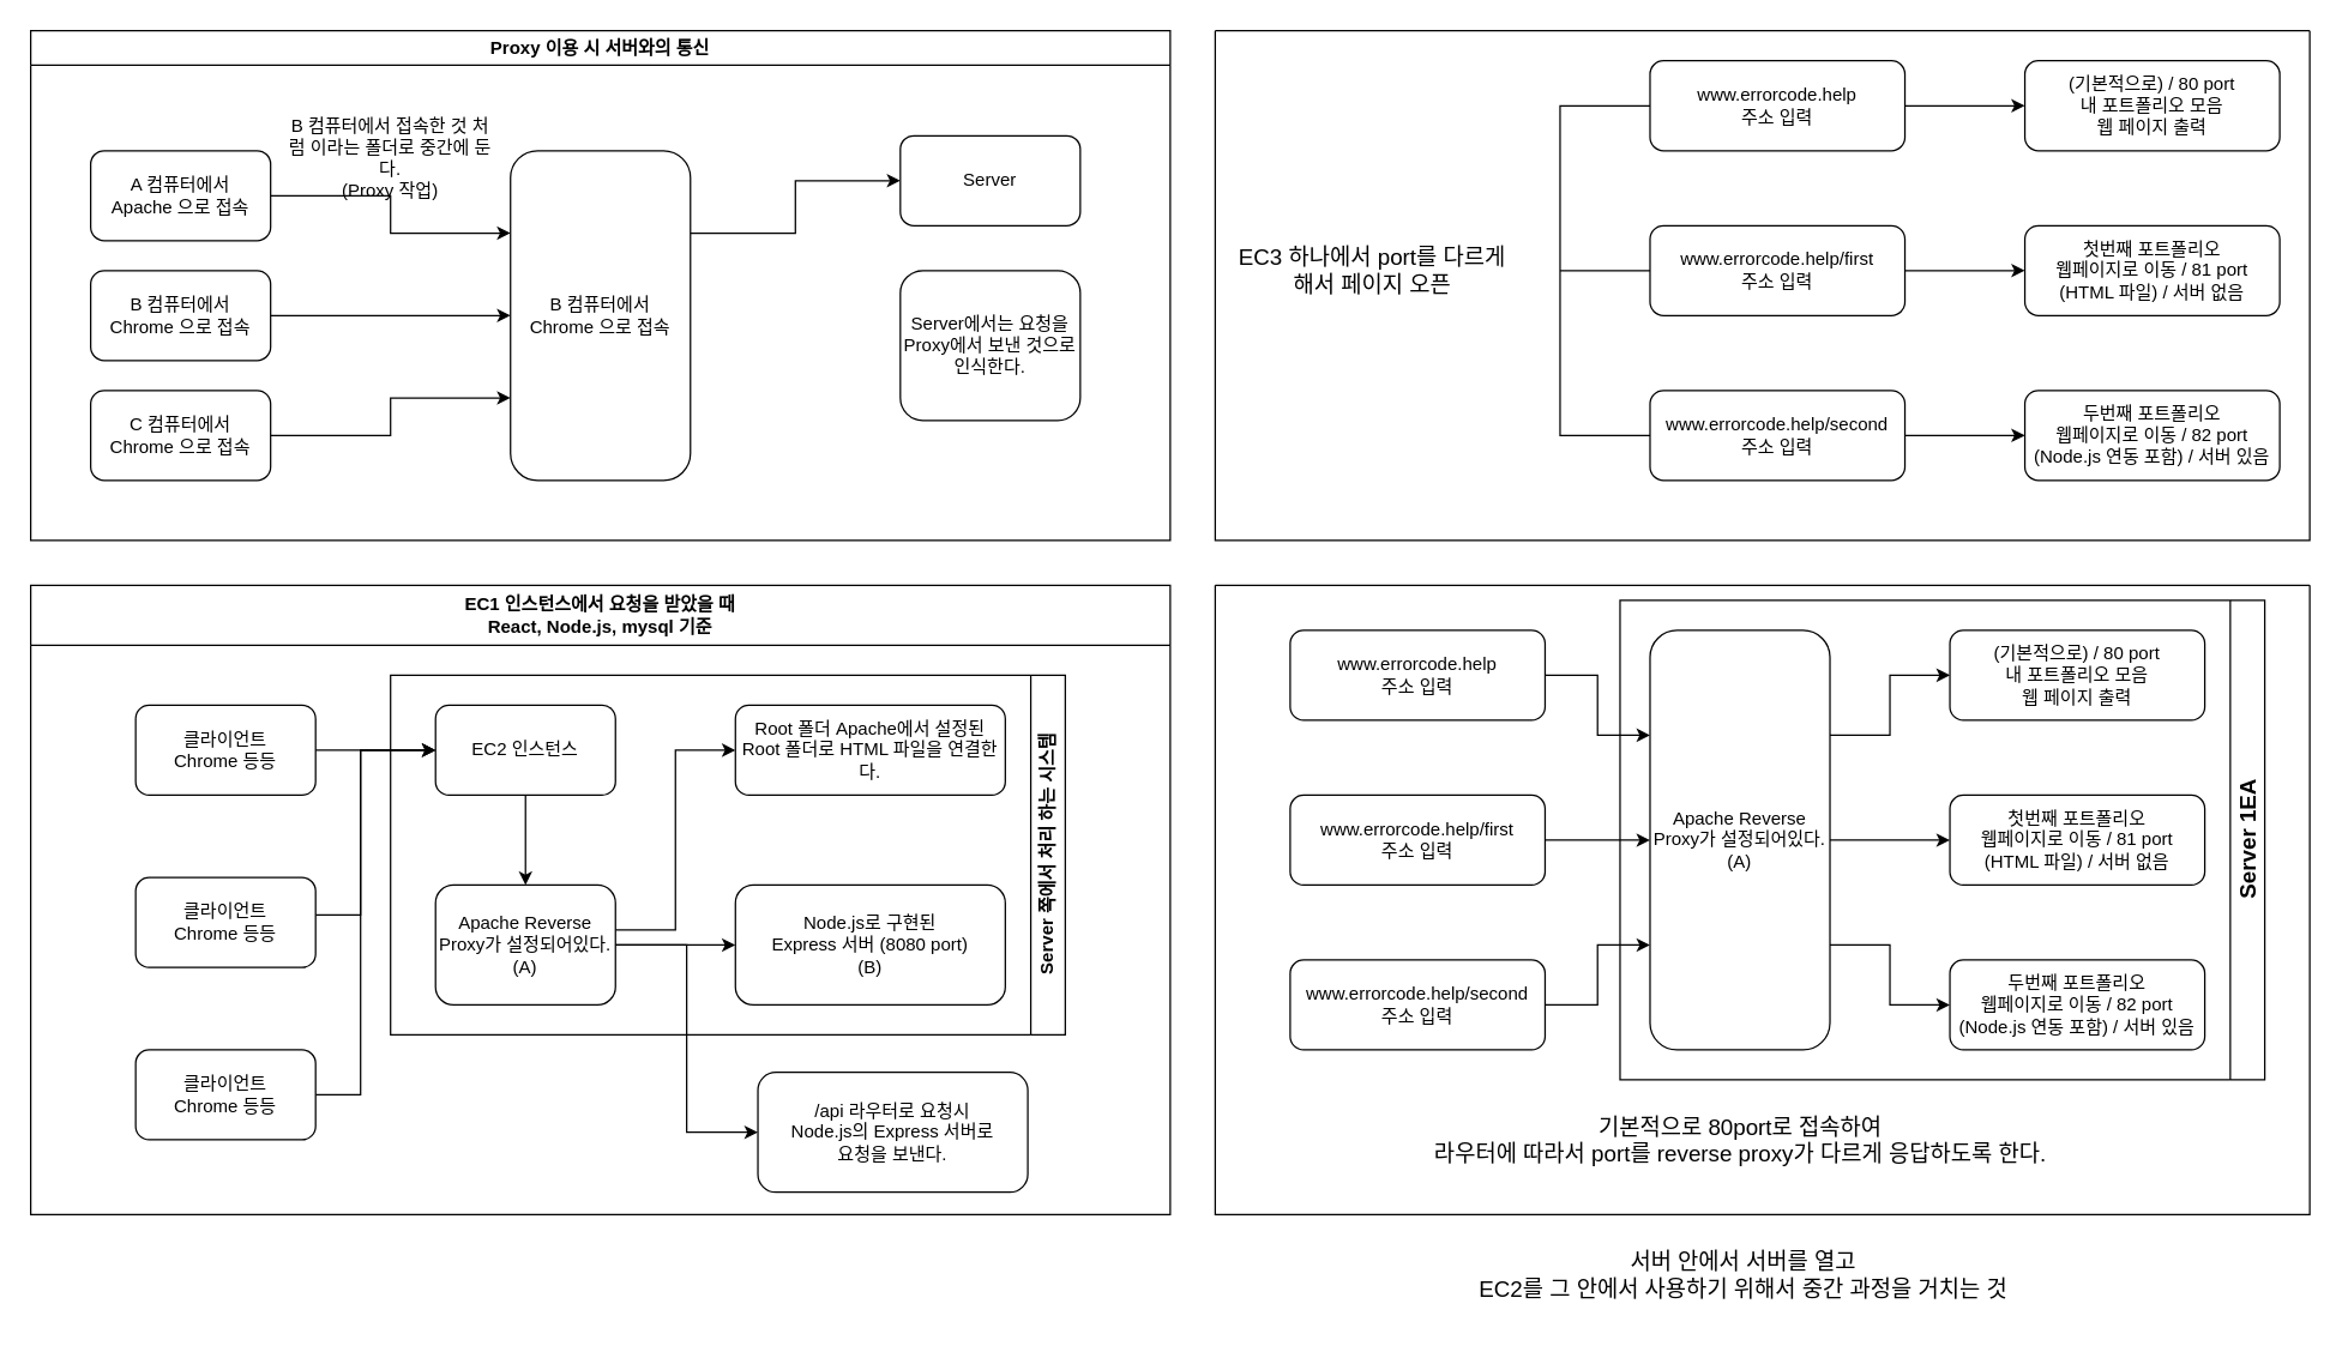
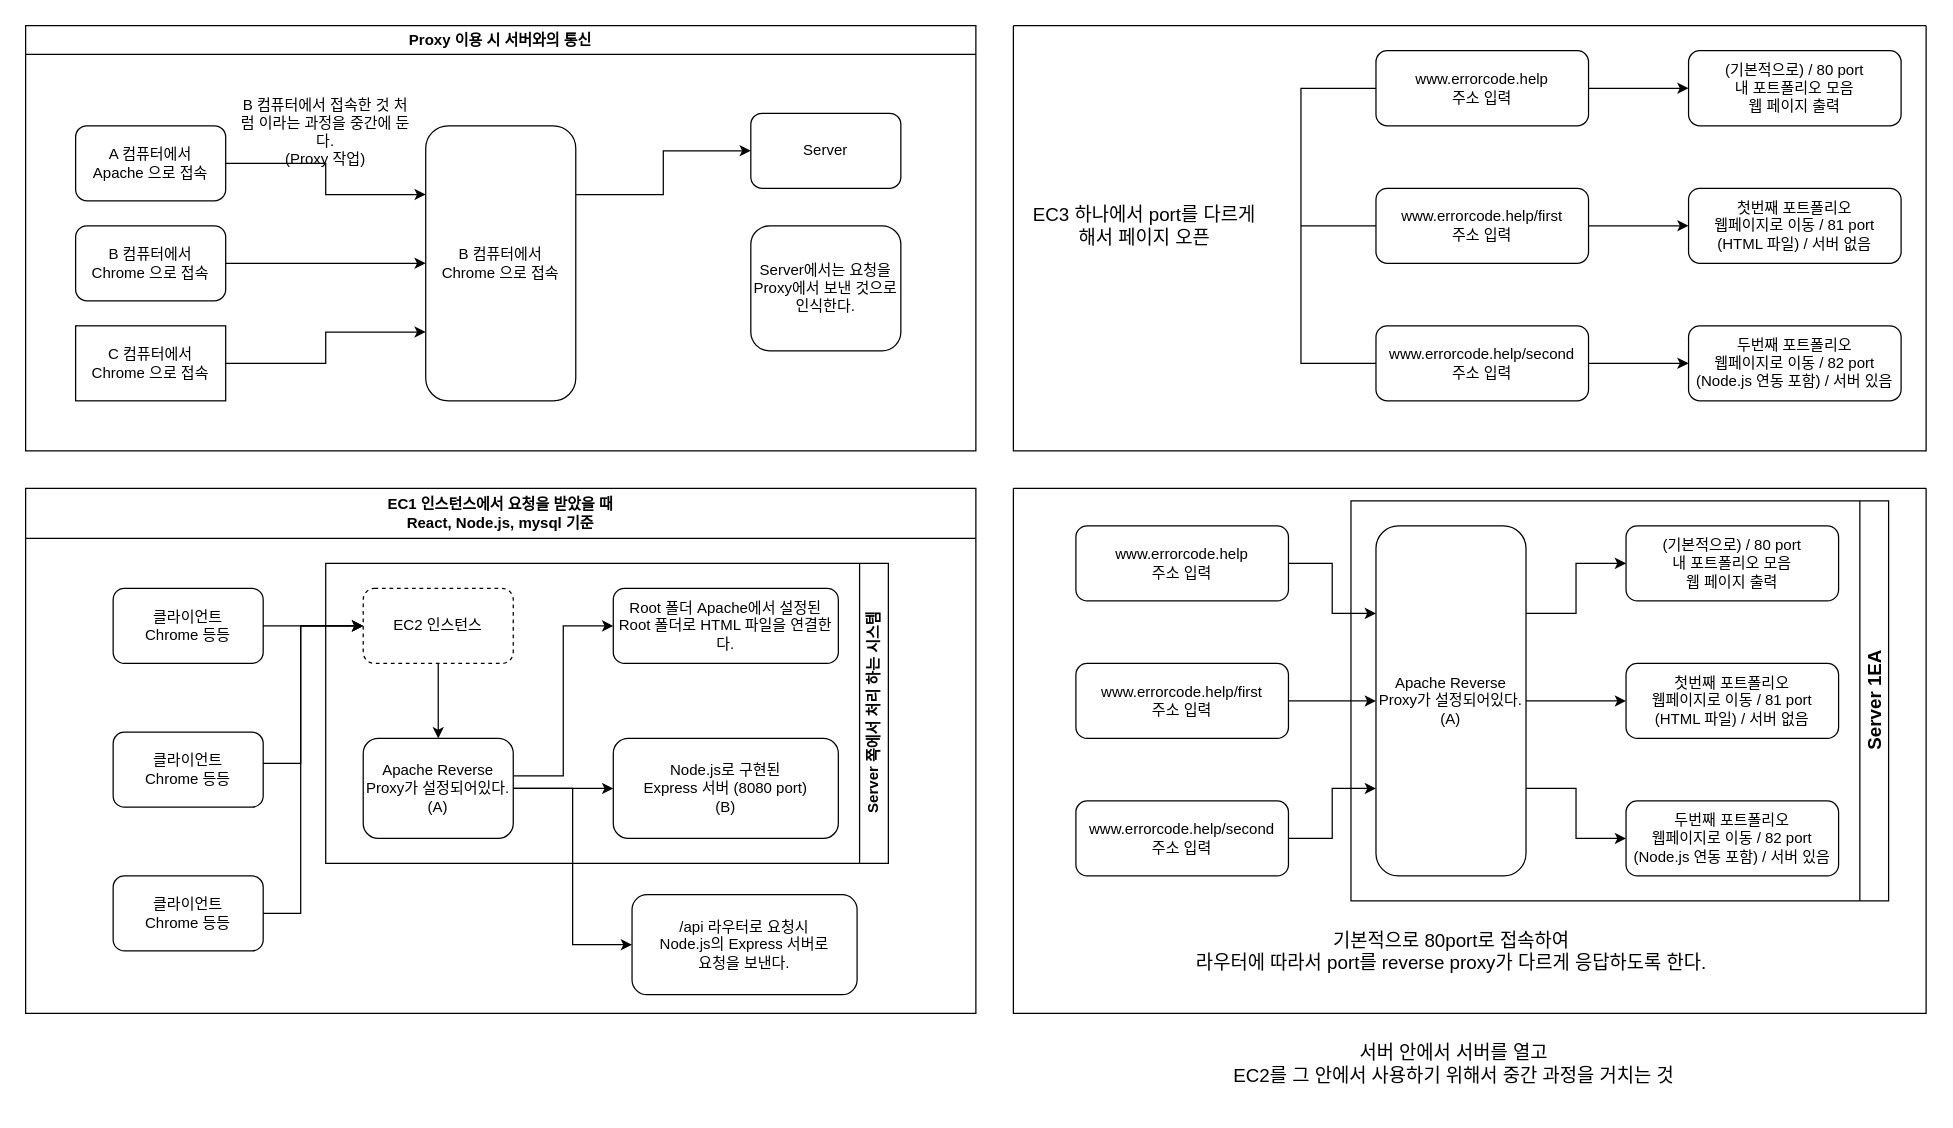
  <mxCell id="0" />
  <mxCell id="1" parent="0" />
  <mxCell id="2" value="Proxy 이용 시 서버와의 통신" style="swimlane;whiteSpace=wrap;html=1;" vertex="1" parent="1"><mxGeometry x="20" y="20" width="760" height="340" as="geometry" /></mxCell>
  <mxCell id="3" style="edgeStyle=orthogonalEdgeStyle;rounded=0;orthogonalLoop=1;jettySize=auto;html=1;exitX=1;exitY=0.5;exitDx=0;exitDy=0;entryX=0;entryY=0.25;entryDx=0;entryDy=0;" edge="1" parent="2" source="4" target="10"><mxGeometry relative="1" as="geometry" /></mxCell>
  <mxCell id="4" value="A 컴퓨터에서&lt;br&gt;Apache 으로 접속" style="rounded=1;whiteSpace=wrap;html=1;" vertex="1" parent="2"><mxGeometry x="40" y="80" width="120" height="60" as="geometry" /></mxCell>
  <mxCell id="5" value="" style="edgeStyle=orthogonalEdgeStyle;rounded=0;orthogonalLoop=1;jettySize=auto;html=1;" edge="1" parent="2" source="6" target="10"><mxGeometry relative="1" as="geometry" /></mxCell>
  <mxCell id="6" value="B 컴퓨터에서&lt;br&gt;Chrome 으로 접속" style="rounded=1;whiteSpace=wrap;html=1;" vertex="1" parent="2"><mxGeometry x="40" y="160" width="120" height="60" as="geometry" /></mxCell>
  <mxCell id="7" style="edgeStyle=orthogonalEdgeStyle;rounded=0;orthogonalLoop=1;jettySize=auto;html=1;exitX=1;exitY=0.5;exitDx=0;exitDy=0;entryX=0;entryY=0.75;entryDx=0;entryDy=0;" edge="1" parent="2" source="8" target="10"><mxGeometry relative="1" as="geometry" /></mxCell>
- <mxCell id="8" value="C 컴퓨터에서&lt;br&gt;Chrome 으로 접속" style="rounded=1;whiteSpace=wrap;html=1;" vertex="1" parent="2"><mxGeometry x="40" y="240" width="120" height="60" as="geometry" /></mxCell>
+ <mxCell id="8" value="C 컴퓨터에서&lt;br&gt;Chrome 으로 접속" style="whiteSpace=wrap;html=1;rounded=0;" vertex="1" parent="2"><mxGeometry x="40" y="240" width="120" height="60" as="geometry" /></mxCell>
  <mxCell id="9" style="edgeStyle=orthogonalEdgeStyle;rounded=0;orthogonalLoop=1;jettySize=auto;html=1;exitX=1;exitY=0.25;exitDx=0;exitDy=0;" edge="1" parent="2" source="10" target="11"><mxGeometry relative="1" as="geometry" /></mxCell>
  <mxCell id="10" value="B 컴퓨터에서&lt;br&gt;Chrome 으로 접속" style="rounded=1;whiteSpace=wrap;html=1;" vertex="1" parent="2"><mxGeometry x="320" y="80" width="120" height="220" as="geometry" /></mxCell>
  <mxCell id="11" value="Server" style="rounded=1;whiteSpace=wrap;html=1;" vertex="1" parent="2"><mxGeometry x="580" y="70" width="120" height="60" as="geometry" /></mxCell>
  <mxCell id="12" value="Server에서는 요청을 Proxy에서 보낸 것으로 인식한다." style="rounded=1;whiteSpace=wrap;html=1;" vertex="1" parent="2"><mxGeometry x="580" y="160" width="120" height="100" as="geometry" /></mxCell>
- <mxCell id="13" value="B 컴퓨터에서 접속한 것 처럼 이라는 폴더로 중간에 둔다.&lt;br&gt;(Proxy 작업)" style="text;html=1;strokeColor=none;fillColor=none;align=center;verticalAlign=middle;whiteSpace=wrap;rounded=0;" vertex="1" parent="2"><mxGeometry x="170" y="70" width="140" height="30" as="geometry" /></mxCell>
+ <mxCell id="13" value="B 컴퓨터에서 접속한 것 처럼 이라는 과정을 중간에 둔다.&lt;br&gt;(Proxy 작업)" style="text;html=1;strokeColor=none;fillColor=none;align=center;verticalAlign=middle;whiteSpace=wrap;rounded=0;" vertex="1" parent="2"><mxGeometry x="170" y="70" width="140" height="30" as="geometry" /></mxCell>
  <mxCell id="14" value="EC1 인스턴스에서 요청을 받았을 때&lt;br&gt;React, Node.js, mysql 기준" style="swimlane;whiteSpace=wrap;html=1;startSize=40;" vertex="1" parent="1"><mxGeometry x="20" y="390" width="760" height="420" as="geometry" /></mxCell>
  <mxCell id="15" value="클라이언트&lt;br&gt;Chrome 등등" style="rounded=1;whiteSpace=wrap;html=1;" vertex="1" parent="14"><mxGeometry x="70" y="80" width="120" height="60" as="geometry" /></mxCell>
  <mxCell id="16" value="" style="edgeStyle=orthogonalEdgeStyle;rounded=0;orthogonalLoop=1;jettySize=auto;html=1;endArrow=classic;endFill=1;" edge="1" parent="14" source="17" target="21"><mxGeometry relative="1" as="geometry" /></mxCell>
- <mxCell id="17" value="EC2 인스턴스" style="rounded=1;whiteSpace=wrap;html=1;" vertex="1" parent="14"><mxGeometry x="270" y="80" width="120" height="60" as="geometry" /></mxCell>
+ <mxCell id="17" value="EC2 인스턴스" style="rounded=1;whiteSpace=wrap;html=1;dashed=1;" vertex="1" parent="14"><mxGeometry x="270" y="80" width="120" height="60" as="geometry" /></mxCell>
  <mxCell id="18" value="" style="endArrow=classic;html=1;rounded=0;exitX=1;exitY=0.5;exitDx=0;exitDy=0;entryX=0;entryY=0.5;entryDx=0;entryDy=0;" edge="1" parent="14" source="15" target="17"><mxGeometry width="50" height="50" relative="1" as="geometry"><mxPoint x="450" y="210" as="sourcePoint" /><mxPoint x="500" y="160" as="targetPoint" /></mxGeometry></mxCell>
  <mxCell id="19" style="edgeStyle=orthogonalEdgeStyle;rounded=0;orthogonalLoop=1;jettySize=auto;html=1;entryX=0;entryY=0.5;entryDx=0;entryDy=0;endArrow=classic;endFill=1;" edge="1" parent="14" source="21" target="22"><mxGeometry relative="1" as="geometry"><Array as="points"><mxPoint x="430" y="230" /><mxPoint x="430" y="110" /></Array></mxGeometry></mxCell>
  <mxCell id="20" style="edgeStyle=orthogonalEdgeStyle;rounded=0;orthogonalLoop=1;jettySize=auto;html=1;entryX=0;entryY=0.5;entryDx=0;entryDy=0;endArrow=classic;endFill=1;" edge="1" parent="14" source="21" target="25"><mxGeometry relative="1" as="geometry" /></mxCell>
  <mxCell id="21" value="Apache Reverse Proxy가 설정되어있다.&lt;br&gt;(A)" style="rounded=1;whiteSpace=wrap;html=1;" vertex="1" parent="14"><mxGeometry x="270" y="200" width="120" height="80" as="geometry" /></mxCell>
  <mxCell id="22" value="Root 폴더 Apache에서 설정된 Root 폴더로 HTML 파일을 연결한다." style="rounded=1;whiteSpace=wrap;html=1;" vertex="1" parent="14"><mxGeometry x="470" y="80" width="180" height="60" as="geometry" /></mxCell>
  <mxCell id="23" value="Node.js로 구현된 &lt;br&gt;Express 서버 (8080 port)&lt;br&gt;(B)" style="rounded=1;whiteSpace=wrap;html=1;" vertex="1" parent="14"><mxGeometry x="470" y="200" width="180" height="80" as="geometry" /></mxCell>
  <mxCell id="24" style="edgeStyle=orthogonalEdgeStyle;rounded=0;orthogonalLoop=1;jettySize=auto;html=1;exitX=1;exitY=0.5;exitDx=0;exitDy=0;endArrow=classic;endFill=1;entryX=0;entryY=0.5;entryDx=0;entryDy=0;" edge="1" parent="14" source="21" target="23"><mxGeometry relative="1" as="geometry"><mxPoint x="480" y="220" as="targetPoint" /></mxGeometry></mxCell>
  <mxCell id="25" value="/api 라우터로 요청시&lt;br&gt;Node.js의 Express 서버로&lt;br&gt;요청을 보낸다." style="rounded=1;whiteSpace=wrap;html=1;" vertex="1" parent="14"><mxGeometry x="485" y="325" width="180" height="80" as="geometry" /></mxCell>
  <mxCell id="26" value="Server 쪽에서 처리 하는 시스템" style="swimlane;horizontal=0;whiteSpace=wrap;html=1;direction=west;" vertex="1" parent="14"><mxGeometry x="240" y="60" width="450" height="240" as="geometry" /></mxCell>
  <mxCell id="27" style="edgeStyle=orthogonalEdgeStyle;rounded=0;orthogonalLoop=1;jettySize=auto;html=1;entryX=0;entryY=0.5;entryDx=0;entryDy=0;endArrow=classic;endFill=1;" edge="1" parent="14" source="28" target="17"><mxGeometry relative="1" as="geometry"><Array as="points"><mxPoint x="220" y="220" /><mxPoint x="220" y="110" /></Array></mxGeometry></mxCell>
  <mxCell id="28" value="클라이언트&lt;br&gt;Chrome 등등" style="rounded=1;whiteSpace=wrap;html=1;" vertex="1" parent="14"><mxGeometry x="70" y="195" width="120" height="60" as="geometry" /></mxCell>
  <mxCell id="29" style="edgeStyle=orthogonalEdgeStyle;rounded=0;orthogonalLoop=1;jettySize=auto;html=1;entryX=0;entryY=0.5;entryDx=0;entryDy=0;endArrow=classic;endFill=1;" edge="1" parent="14" source="30" target="17"><mxGeometry relative="1" as="geometry"><Array as="points"><mxPoint x="220" y="340" /><mxPoint x="220" y="110" /></Array></mxGeometry></mxCell>
  <mxCell id="30" value="클라이언트&lt;br&gt;Chrome 등등" style="rounded=1;whiteSpace=wrap;html=1;" vertex="1" parent="14"><mxGeometry x="70" y="310" width="120" height="60" as="geometry" /></mxCell>
  <mxCell id="31" value="" style="edgeStyle=orthogonalEdgeStyle;rounded=0;orthogonalLoop=1;jettySize=auto;html=1;endArrow=classic;endFill=1;" edge="1" parent="1" source="32" target="33"><mxGeometry relative="1" as="geometry" /></mxCell>
  <mxCell id="32" value="www.errorcode.help&lt;br&gt;주소 입력" style="rounded=1;whiteSpace=wrap;html=1;" vertex="1" parent="1"><mxGeometry x="1100" y="40" width="170" height="60" as="geometry" /></mxCell>
  <mxCell id="33" value="(기본적으로) / 80 port&lt;br&gt;내 포트폴리오 모음&lt;br&gt;웹 페이지 출력" style="rounded=1;whiteSpace=wrap;html=1;" vertex="1" parent="1"><mxGeometry x="1350" y="40" width="170" height="60" as="geometry" /></mxCell>
  <mxCell id="34" value="" style="edgeStyle=orthogonalEdgeStyle;rounded=0;orthogonalLoop=1;jettySize=auto;html=1;endArrow=classic;endFill=1;" edge="1" parent="1" source="35" target="36"><mxGeometry relative="1" as="geometry" /></mxCell>
  <mxCell id="35" value="www.errorcode.help/first&lt;br&gt;주소 입력" style="rounded=1;whiteSpace=wrap;html=1;" vertex="1" parent="1"><mxGeometry x="1100" y="150" width="170" height="60" as="geometry" /></mxCell>
  <mxCell id="36" value="첫번째 포트폴리오&lt;br&gt;웹페이지로 이동 / 81 port&lt;br&gt;(HTML 파일) / 서버 없음" style="rounded=1;whiteSpace=wrap;html=1;" vertex="1" parent="1"><mxGeometry x="1350" y="150" width="170" height="60" as="geometry" /></mxCell>
  <mxCell id="37" value="" style="edgeStyle=orthogonalEdgeStyle;rounded=0;orthogonalLoop=1;jettySize=auto;html=1;endArrow=classic;endFill=1;" edge="1" parent="1" source="38" target="39"><mxGeometry relative="1" as="geometry" /></mxCell>
  <mxCell id="38" value="www.errorcode.help/second&lt;br&gt;주소 입력" style="rounded=1;whiteSpace=wrap;html=1;" vertex="1" parent="1"><mxGeometry x="1100" y="260" width="170" height="60" as="geometry" /></mxCell>
  <mxCell id="39" value="두번째 포트폴리오&lt;br&gt;웹페이지로 이동 / 82 port&lt;br&gt;(Node.js 연동 포함) / 서버 있음" style="rounded=1;whiteSpace=wrap;html=1;" vertex="1" parent="1"><mxGeometry x="1350" y="260" width="170" height="60" as="geometry" /></mxCell>
  <mxCell id="40" value="" style="endArrow=none;html=1;rounded=0;entryX=0;entryY=0.5;entryDx=0;entryDy=0;exitX=0;exitY=0.5;exitDx=0;exitDy=0;" edge="1" parent="1" source="38" target="32"><mxGeometry width="50" height="50" relative="1" as="geometry"><mxPoint x="960" y="130" as="sourcePoint" /><mxPoint x="1010" y="80" as="targetPoint" /><Array as="points"><mxPoint x="1040" y="290" /><mxPoint x="1040" y="70" /></Array></mxGeometry></mxCell>
  <mxCell id="41" value="" style="endArrow=none;html=1;rounded=0;entryX=0;entryY=0.5;entryDx=0;entryDy=0;" edge="1" parent="1" target="35"><mxGeometry width="50" height="50" relative="1" as="geometry"><mxPoint x="1040" y="180" as="sourcePoint" /><mxPoint x="1330" y="270" as="targetPoint" /></mxGeometry></mxCell>
  <mxCell id="42" value="EC3 하나에서 port를 다르게 해서 페이지 오픈" style="text;html=1;strokeColor=none;fillColor=none;align=center;verticalAlign=middle;whiteSpace=wrap;rounded=0;fontSize=15;" vertex="1" parent="1"><mxGeometry x="820" y="157.5" width="190" height="45" as="geometry" /></mxCell>
  <mxCell id="43" style="edgeStyle=orthogonalEdgeStyle;rounded=0;orthogonalLoop=1;jettySize=auto;html=1;exitX=1;exitY=0.5;exitDx=0;exitDy=0;entryX=0;entryY=0.25;entryDx=0;entryDy=0;fontSize=17;endArrow=classic;endFill=1;" edge="1" parent="1" source="44" target="57"><mxGeometry relative="1" as="geometry" /></mxCell>
  <mxCell id="44" value="www.errorcode.help&lt;br&gt;주소 입력" style="rounded=1;whiteSpace=wrap;html=1;" vertex="1" parent="1"><mxGeometry x="860" y="420" width="170" height="60" as="geometry" /></mxCell>
  <mxCell id="45" style="edgeStyle=orthogonalEdgeStyle;rounded=0;orthogonalLoop=1;jettySize=auto;html=1;exitX=1;exitY=0.5;exitDx=0;exitDy=0;entryX=0;entryY=0.5;entryDx=0;entryDy=0;fontSize=17;endArrow=classic;endFill=1;" edge="1" parent="1" source="46" target="57"><mxGeometry relative="1" as="geometry" /></mxCell>
  <mxCell id="46" value="www.errorcode.help/first&lt;br&gt;주소 입력" style="rounded=1;whiteSpace=wrap;html=1;" vertex="1" parent="1"><mxGeometry x="860" y="530" width="170" height="60" as="geometry" /></mxCell>
  <mxCell id="47" style="edgeStyle=orthogonalEdgeStyle;rounded=0;orthogonalLoop=1;jettySize=auto;html=1;exitX=1;exitY=0.5;exitDx=0;exitDy=0;entryX=0;entryY=0.75;entryDx=0;entryDy=0;fontSize=17;endArrow=classic;endFill=1;" edge="1" parent="1" source="48" target="57"><mxGeometry relative="1" as="geometry" /></mxCell>
  <mxCell id="48" value="www.errorcode.help/second&lt;br&gt;주소 입력" style="rounded=1;whiteSpace=wrap;html=1;" vertex="1" parent="1"><mxGeometry x="860" y="640" width="170" height="60" as="geometry" /></mxCell>
  <mxCell id="49" style="edgeStyle=orthogonalEdgeStyle;rounded=0;orthogonalLoop=1;jettySize=auto;html=1;exitX=1;exitY=0.25;exitDx=0;exitDy=0;entryX=0;entryY=0.5;entryDx=0;entryDy=0;fontSize=17;endArrow=classic;endFill=1;" edge="1" parent="1" source="57" target="52"><mxGeometry relative="1" as="geometry" /></mxCell>
  <mxCell id="50" style="edgeStyle=orthogonalEdgeStyle;rounded=0;orthogonalLoop=1;jettySize=auto;html=1;exitX=1;exitY=0.5;exitDx=0;exitDy=0;entryX=0;entryY=0.5;entryDx=0;entryDy=0;fontSize=17;endArrow=classic;endFill=1;" edge="1" parent="1" source="57" target="53"><mxGeometry relative="1" as="geometry" /></mxCell>
  <mxCell id="51" style="edgeStyle=orthogonalEdgeStyle;rounded=0;orthogonalLoop=1;jettySize=auto;html=1;exitX=1;exitY=0.75;exitDx=0;exitDy=0;fontSize=17;endArrow=classic;endFill=1;" edge="1" parent="1" source="57" target="54"><mxGeometry relative="1" as="geometry" /></mxCell>
  <mxCell id="52" value="(기본적으로) / 80 port&lt;br&gt;내 포트폴리오 모음&lt;br&gt;웹 페이지 출력" style="rounded=1;whiteSpace=wrap;html=1;" vertex="1" parent="1"><mxGeometry x="1300" y="420" width="170" height="60" as="geometry" /></mxCell>
  <mxCell id="53" value="첫번째 포트폴리오&lt;br&gt;웹페이지로 이동 / 81 port&lt;br&gt;(HTML 파일) / 서버 없음" style="rounded=1;whiteSpace=wrap;html=1;" vertex="1" parent="1"><mxGeometry x="1300" y="530" width="170" height="60" as="geometry" /></mxCell>
  <mxCell id="54" value="두번째 포트폴리오&lt;br&gt;웹페이지로 이동 / 82 port&lt;br&gt;(Node.js 연동 포함) / 서버 있음" style="rounded=1;whiteSpace=wrap;html=1;" vertex="1" parent="1"><mxGeometry x="1300" y="640" width="170" height="60" as="geometry" /></mxCell>
  <mxCell id="55" value="" style="swimlane;startSize=0;fontSize=15;" vertex="1" parent="1"><mxGeometry x="810" y="390" width="730" height="420" as="geometry" /></mxCell>
  <mxCell id="56" value="기본적으로 80port로 접속하여&lt;br style=&quot;font-size: 15px;&quot;&gt;라우터에 따라서 port를 reverse proxy가 다르게 응답하도록 한다." style="text;html=1;strokeColor=none;fillColor=none;align=center;verticalAlign=middle;whiteSpace=wrap;rounded=0;fontSize=15;" vertex="1" parent="55"><mxGeometry x="137.5" y="340" width="425" height="60" as="geometry" /></mxCell>
  <mxCell id="57" value="Apache Reverse Proxy가 설정되어있다.&lt;br&gt;(A)" style="rounded=1;whiteSpace=wrap;html=1;" vertex="1" parent="55"><mxGeometry x="290" y="30" width="120" height="280" as="geometry" /></mxCell>
  <mxCell id="58" value="Server 1EA" style="swimlane;horizontal=0;whiteSpace=wrap;html=1;fontSize=15;direction=west;" vertex="1" parent="55"><mxGeometry x="270" y="10" width="430" height="320" as="geometry" /></mxCell>
  <mxCell id="59" value="" style="swimlane;startSize=0;fontSize=15;" vertex="1" parent="1"><mxGeometry x="810" y="20" width="730" height="340" as="geometry" /></mxCell>
  <mxCell id="60" value="서버 안에서 서버를 열고&lt;br&gt;EC2를 그 안에서 사용하기 위해서 중간 과정을 거치는 것" style="text;html=1;strokeColor=none;fillColor=none;align=center;verticalAlign=middle;whiteSpace=wrap;rounded=0;fontSize=15;" vertex="1" parent="1"><mxGeometry x="950" y="820" width="425" height="60" as="geometry" /></mxCell>
